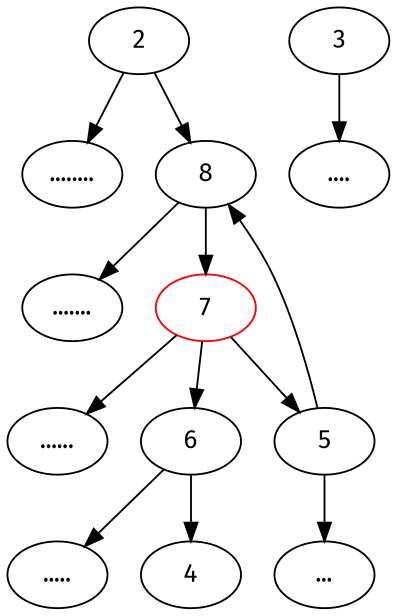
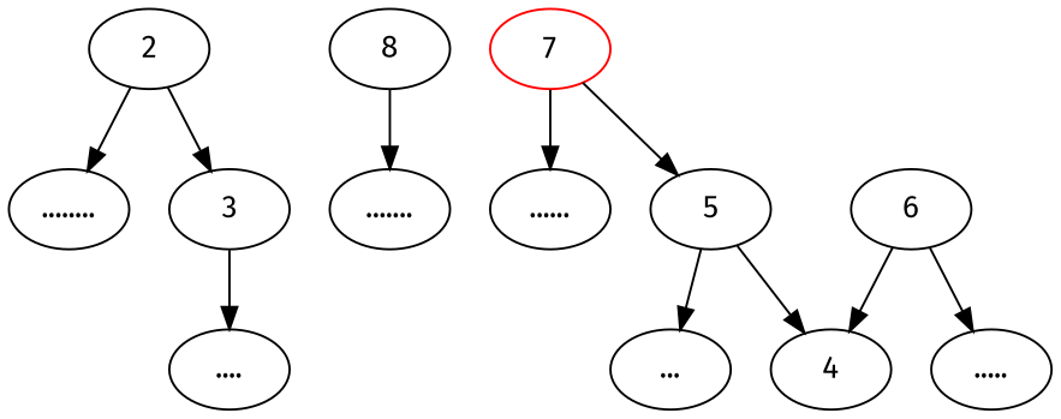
  digraph {
    fontname="Fira Sans"
    node [fontname="Fira Sans"]
    edge [fontname="Fira Sans"]
    2
    "........"
    8
    "......."
    7 [color=red]
    "......"
    6
    5
    "....."
    4
    3
    "...."
    "..."
    2 -> "........"
-   2 -> 8
+   2 -> 3
    8 -> "......."
-   8 -> 7
    7 -> "......"
-   7 -> 6
    7 -> 5
    6 -> "....."
    6 -> 4
-   5 -> 8
+   5 -> 4
    5 -> "..."
    3 -> "...."
  }
